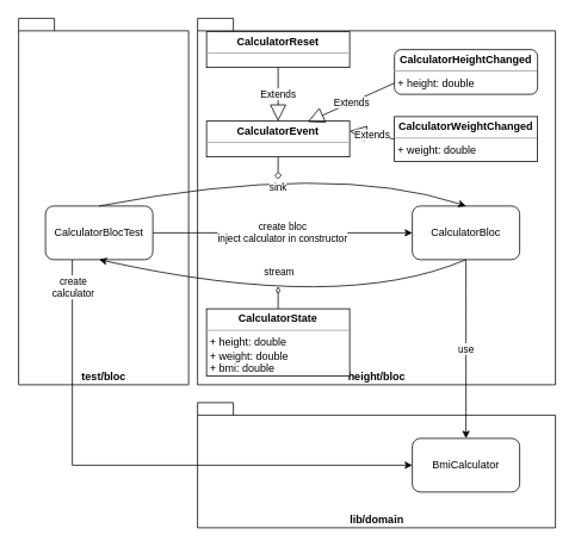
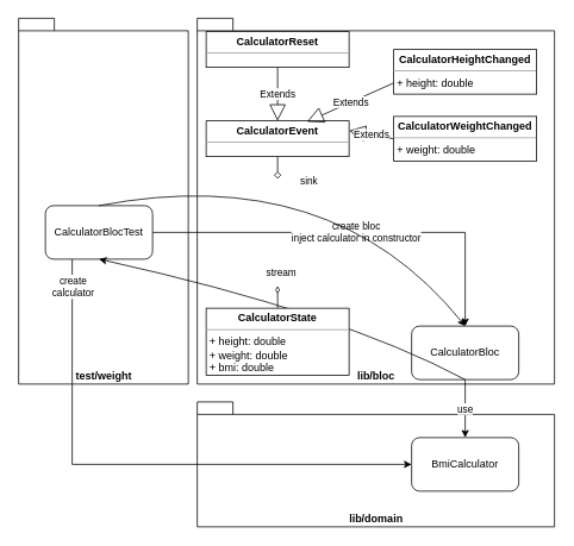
  <mxCell id="0" />
  <mxCell id="1" parent="0" />
- <mxCell id="2" value="test/bloc" style="shape=folder;fontStyle=1;spacingTop=10;tabWidth=40;tabHeight=14;tabPosition=left;html=1;verticalAlign=bottom;" parent="1" vertex="1"><mxGeometry x="20" y="20" width="190" height="410" as="geometry" /></mxCell>
- <mxCell id="3" value="height/bloc" style="shape=folder;fontStyle=1;spacingTop=10;tabWidth=40;tabHeight=14;tabPosition=left;html=1;verticalAlign=bottom;" parent="1" vertex="1"><mxGeometry x="220" y="20" width="400" height="410" as="geometry" /></mxCell>
+ <mxCell id="2" value="test/weight" style="shape=folder;fontStyle=1;spacingTop=10;tabWidth=40;tabHeight=14;tabPosition=left;html=1;verticalAlign=bottom;" parent="1" vertex="1"><mxGeometry x="20" y="20" width="190" height="410" as="geometry" /></mxCell>
+ <mxCell id="3" value="lib/bloc" style="shape=folder;fontStyle=1;spacingTop=10;tabWidth=40;tabHeight=14;tabPosition=left;html=1;verticalAlign=bottom;" parent="1" vertex="1"><mxGeometry x="220" y="20" width="400" height="410" as="geometry" /></mxCell>
  <mxCell id="4" value="lib/domain" style="shape=folder;fontStyle=1;spacingTop=10;tabWidth=40;tabHeight=14;tabPosition=left;html=1;verticalAlign=bottom;" parent="1" vertex="1"><mxGeometry x="220" y="450" width="400" height="140" as="geometry" /></mxCell>
  <mxCell id="5" value="create bloc&lt;br&gt;inject calculator in constructor" style="edgeStyle=orthogonalEdgeStyle;rounded=0;orthogonalLoop=1;jettySize=auto;html=1;exitX=1;exitY=0.5;exitDx=0;exitDy=0;" edge="1" parent="1" source="8" target="9"><mxGeometry relative="1" as="geometry" /></mxCell>
  <mxCell id="6" style="edgeStyle=orthogonalEdgeStyle;rounded=0;orthogonalLoop=1;jettySize=auto;html=1;exitX=0.25;exitY=1;exitDx=0;exitDy=0;entryX=0;entryY=0.5;entryDx=0;entryDy=0;" edge="1" parent="1" source="8" target="14"><mxGeometry relative="1" as="geometry" /></mxCell>
  <mxCell id="7" value="create&lt;br&gt;calculator" style="edgeLabel;html=1;align=center;verticalAlign=middle;resizable=0;points=[];" vertex="1" connectable="0" parent="6"><mxGeometry x="0.236" y="-2" relative="1" as="geometry"><mxPoint x="-147" y="-202" as="offset" /></mxGeometry></mxCell>
  <mxCell id="8" value="CalculatorBlocTest" style="rounded=1;whiteSpace=wrap;html=1;" parent="1" vertex="1"><mxGeometry x="50" y="230" width="120" height="60" as="geometry" /></mxCell>
- <mxCell id="9" value="CalculatorBloc" style="rounded=1;whiteSpace=wrap;html=1;" parent="1" vertex="1"><mxGeometry x="460" y="230" width="120" height="60" as="geometry" /></mxCell>
+ <mxCell id="9" value="CalculatorBloc" style="rounded=1;whiteSpace=wrap;html=1;" parent="1" vertex="1"><mxGeometry x="460" y="365" width="120" height="60" as="geometry" /></mxCell>
  <mxCell id="10" value="" style="curved=1;endArrow=classic;html=1;exitX=0.5;exitY=0;exitDx=0;exitDy=0;entryX=0.5;entryY=0;entryDx=0;entryDy=0;" parent="1" source="8" target="9" edge="1"><mxGeometry width="50" height="50" relative="1" as="geometry"><mxPoint x="210" y="170" as="sourcePoint" /><mxPoint x="510" y="180" as="targetPoint" /><Array as="points"><mxPoint x="370" y="180" /></Array></mxGeometry></mxCell>
  <mxCell id="11" value="sink" style="edgeLabel;html=1;align=center;verticalAlign=middle;resizable=0;points=[];" parent="10" vertex="1" connectable="0"><mxGeometry x="-0.124" y="-19" relative="1" as="geometry"><mxPoint x="14.74" y="-5" as="offset" /></mxGeometry></mxCell>
  <mxCell id="12" value="" style="curved=1;endArrow=classic;html=1;exitX=0.5;exitY=1;exitDx=0;exitDy=0;entryX=0.5;entryY=1;entryDx=0;entryDy=0;" parent="1" source="9" target="8" edge="1"><mxGeometry width="50" height="50" relative="1" as="geometry"><mxPoint x="360" y="410" as="sourcePoint" /><mxPoint x="410" y="360" as="targetPoint" /><Array as="points"><mxPoint x="380" y="350" /></Array></mxGeometry></mxCell>
  <mxCell id="13" value="stream" style="edgeLabel;html=1;align=center;verticalAlign=middle;resizable=0;points=[];" parent="12" vertex="1" connectable="0"><mxGeometry x="0.066" y="-25" relative="1" as="geometry"><mxPoint x="-0.56" y="-5" as="offset" /></mxGeometry></mxCell>
  <mxCell id="14" value="BmiCalculator" style="rounded=1;whiteSpace=wrap;html=1;" parent="1" vertex="1"><mxGeometry x="460" y="490" width="120" height="60" as="geometry" /></mxCell>
  <mxCell id="15" value="use" style="curved=1;endArrow=classic;html=1;entryX=0.5;entryY=0;entryDx=0;entryDy=0;exitX=0.5;exitY=1;exitDx=0;exitDy=0;" parent="1" source="9" target="14" edge="1"><mxGeometry width="50" height="50" relative="1" as="geometry"><mxPoint x="520" y="260" as="sourcePoint" /><mxPoint x="480" y="440" as="targetPoint" /><Array as="points" /></mxGeometry></mxCell>
  <mxCell id="16" value="" style="endArrow=none;endFill=0;endSize=12;html=1;entryX=0.5;entryY=1;entryDx=0;entryDy=0;startArrow=diamond;startFill=0;" parent="1" target="18" edge="1"><mxGeometry width="160" relative="1" as="geometry"><mxPoint x="310" y="200" as="sourcePoint" /><mxPoint x="300" y="175" as="targetPoint" /></mxGeometry></mxCell>
  <mxCell id="17" value="" style="endArrow=none;endFill=0;endSize=12;html=1;entryX=0.5;entryY=0;entryDx=0;entryDy=0;startArrow=diamondThin;startFill=0;" parent="1" target="25" edge="1"><mxGeometry width="160" relative="1" as="geometry"><mxPoint x="310" y="320" as="sourcePoint" /><mxPoint x="300" y="345" as="targetPoint" /></mxGeometry></mxCell>
  <mxCell id="18" value="&lt;p style=&quot;margin: 0px ; margin-top: 4px ; text-align: center&quot;&gt;&lt;b&gt;CalculatorEvent&lt;/b&gt;&lt;/p&gt;&lt;hr size=&quot;1&quot;&gt;&lt;p style=&quot;margin: 0px ; margin-left: 4px&quot;&gt;&lt;br&gt;&lt;/p&gt;" style="verticalAlign=top;align=left;overflow=fill;fontSize=12;fontFamily=Helvetica;html=1;" parent="1" vertex="1"><mxGeometry x="230" y="135" width="160" height="40" as="geometry" /></mxCell>
  <mxCell id="19" value="&lt;p style=&quot;margin: 0px ; margin-top: 4px ; text-align: center&quot;&gt;&lt;b&gt;CalculatorReset&lt;/b&gt;&lt;/p&gt;&lt;hr size=&quot;1&quot;&gt;&lt;p style=&quot;margin: 0px ; margin-left: 4px&quot;&gt;&lt;br&gt;&lt;/p&gt;" style="verticalAlign=top;align=left;overflow=fill;fontSize=12;fontFamily=Helvetica;html=1;" parent="1" vertex="1"><mxGeometry x="230" y="35" width="160" height="40" as="geometry" /></mxCell>
  <mxCell id="20" value="Extends" style="endArrow=block;endSize=16;endFill=0;html=1;" parent="1" source="19" target="18" edge="1"><mxGeometry width="160" relative="1" as="geometry"><mxPoint x="200" y="285" as="sourcePoint" /><mxPoint x="360" y="285" as="targetPoint" /></mxGeometry></mxCell>
- <mxCell id="21" value="&lt;p style=&quot;margin: 0px ; margin-top: 4px ; text-align: center&quot;&gt;&lt;b&gt;CalculatorHeightChanged&lt;/b&gt;&lt;/p&gt;&lt;hr size=&quot;1&quot;&gt;&lt;p style=&quot;margin: 0px ; margin-left: 4px&quot;&gt;+ height: double&lt;/p&gt;" style="verticalAlign=top;align=left;overflow=fill;fontSize=12;fontFamily=Helvetica;html=1;rounded=1;" parent="1" vertex="1"><mxGeometry x="440" y="55" width="160" height="50" as="geometry" /></mxCell>
+ <mxCell id="21" value="&lt;p style=&quot;margin: 0px ; margin-top: 4px ; text-align: center&quot;&gt;&lt;b&gt;CalculatorHeightChanged&lt;/b&gt;&lt;/p&gt;&lt;hr size=&quot;1&quot;&gt;&lt;p style=&quot;margin: 0px ; margin-left: 4px&quot;&gt;+ height: double&lt;/p&gt;" style="verticalAlign=top;align=left;overflow=fill;fontSize=12;fontFamily=Helvetica;html=1;" parent="1" vertex="1"><mxGeometry x="440" y="55" width="160" height="50" as="geometry" /></mxCell>
  <mxCell id="22" value="&lt;p style=&quot;margin: 0px ; margin-top: 4px ; text-align: center&quot;&gt;&lt;b&gt;CalculatorWeightChanged&lt;/b&gt;&lt;/p&gt;&lt;hr size=&quot;1&quot;&gt;&lt;p style=&quot;margin: 0px ; margin-left: 4px&quot;&gt;+ weight: double&lt;/p&gt;" style="verticalAlign=top;align=left;overflow=fill;fontSize=12;fontFamily=Helvetica;html=1;" parent="1" vertex="1"><mxGeometry x="440" y="130" width="160" height="50" as="geometry" /></mxCell>
  <mxCell id="23" value="Extends" style="endArrow=block;endSize=16;endFill=0;html=1;exitX=0;exitY=0.75;exitDx=0;exitDy=0;entryX=0.706;entryY=0.025;entryDx=0;entryDy=0;entryPerimeter=0;" parent="1" source="21" target="18" edge="1"><mxGeometry width="160" relative="1" as="geometry"><mxPoint x="320" y="105" as="sourcePoint" /><mxPoint x="350" y="130" as="targetPoint" /></mxGeometry></mxCell>
  <mxCell id="24" value="Extends" style="endArrow=block;endSize=16;endFill=0;html=1;exitX=0;exitY=0.5;exitDx=0;exitDy=0;" parent="1" source="22" edge="1"><mxGeometry width="160" relative="1" as="geometry"><mxPoint x="430" y="102.5" as="sourcePoint" /><mxPoint x="390" y="146" as="targetPoint" /></mxGeometry></mxCell>
  <mxCell id="25" value="&lt;p style=&quot;margin: 0px ; margin-top: 4px ; text-align: center&quot;&gt;&lt;b&gt;CalculatorState&lt;/b&gt;&lt;/p&gt;&lt;hr size=&quot;1&quot;&gt;&lt;p style=&quot;margin: 0px ; margin-left: 4px&quot;&gt;+ height: double&lt;/p&gt;&lt;p style=&quot;margin: 0px ; margin-left: 4px&quot;&gt;+ weight: double&lt;/p&gt;&lt;p style=&quot;margin: 0px ; margin-left: 4px&quot;&gt;+ bmi: double&lt;/p&gt;" style="verticalAlign=top;align=left;overflow=fill;fontSize=12;fontFamily=Helvetica;html=1;" parent="1" vertex="1"><mxGeometry x="230" y="345" width="160" height="75" as="geometry" /></mxCell>
